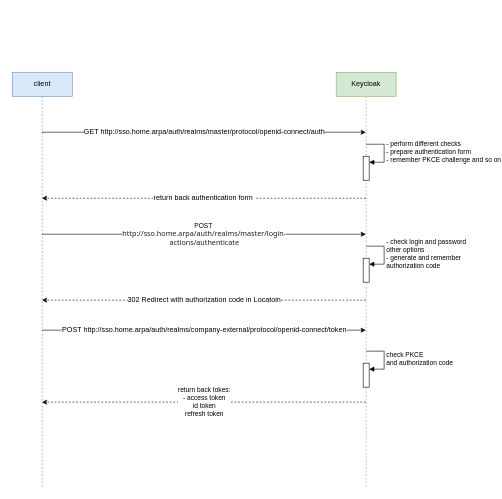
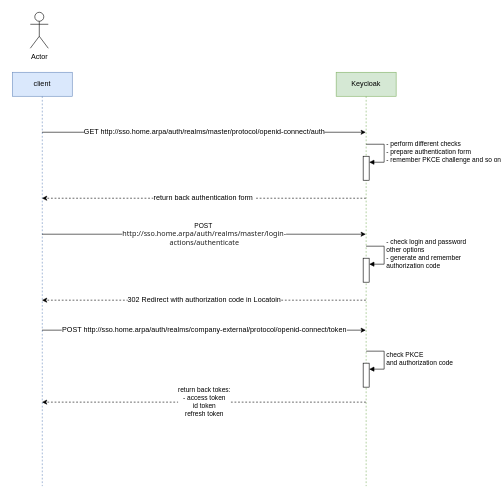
  <mxCell id="0" />
  <mxCell id="1" parent="0" />
  <mxCell id="2" value="client" style="shape=umlLifeline;perimeter=lifelinePerimeter;whiteSpace=wrap;html=1;container=1;dropTarget=0;collapsible=0;recursiveResize=0;outlineConnect=0;portConstraint=eastwest;newEdgeStyle={&quot;curved&quot;:0,&quot;rounded&quot;:0};fillColor=#dae8fc;strokeColor=#6c8ebf;" parent="1" vertex="1"><mxGeometry x="20" y="120" width="100" height="690" as="geometry" /></mxCell>
  <mxCell id="3" value="Keycloak" style="shape=umlLifeline;perimeter=lifelinePerimeter;whiteSpace=wrap;html=1;container=1;dropTarget=0;collapsible=0;recursiveResize=0;outlineConnect=0;portConstraint=eastwest;newEdgeStyle={&quot;curved&quot;:0,&quot;rounded&quot;:0};fillColor=#d5e8d4;strokeColor=#82b366;" parent="1" vertex="1"><mxGeometry x="560" y="120" width="100" height="690" as="geometry" /></mxCell>
  <mxCell id="4" value="" style="html=1;points=[[0,0,0,0,5],[0,1,0,0,-5],[1,0,0,0,5],[1,1,0,0,-5]];perimeter=orthogonalPerimeter;outlineConnect=0;targetShapes=umlLifeline;portConstraint=eastwest;newEdgeStyle={&quot;curved&quot;:0,&quot;rounded&quot;:0};" parent="3" vertex="1"><mxGeometry x="45" y="140" width="10" height="40" as="geometry" /></mxCell>
  <mxCell id="5" value="&lt;font&gt;- perform different checks&lt;/font&gt;&lt;div&gt;&lt;font&gt;- prepare authentication form&lt;/font&gt;&lt;/div&gt;&lt;div&gt;- remember PKCE challenge and so on&lt;/div&gt;" style="html=1;align=left;spacingLeft=2;endArrow=block;rounded=0;edgeStyle=orthogonalEdgeStyle;curved=0;rounded=0;" parent="3" target="4" edge="1"><mxGeometry x="0.012" relative="1" as="geometry"><mxPoint x="50" y="120" as="sourcePoint" /><Array as="points"><mxPoint x="80" y="150" /></Array><mxPoint as="offset" /></mxGeometry></mxCell>
  <mxCell id="6" value="" style="html=1;points=[[0,0,0,0,5],[0,1,0,0,-5],[1,0,0,0,5],[1,1,0,0,-5]];perimeter=orthogonalPerimeter;outlineConnect=0;targetShapes=umlLifeline;portConstraint=eastwest;newEdgeStyle={&quot;curved&quot;:0,&quot;rounded&quot;:0};" parent="3" vertex="1"><mxGeometry x="45" y="310" width="10" height="40" as="geometry" /></mxCell>
  <mxCell id="7" value="- check login and password&lt;div&gt;other options&lt;/div&gt;&lt;div&gt;- generate and remember&lt;/div&gt;&lt;div&gt;authorization code&lt;/div&gt;" style="html=1;align=left;spacingLeft=2;endArrow=block;rounded=0;edgeStyle=orthogonalEdgeStyle;curved=0;rounded=0;" parent="3" target="6" edge="1"><mxGeometry relative="1" as="geometry"><mxPoint x="50" y="290" as="sourcePoint" /><Array as="points"><mxPoint x="80" y="320" /></Array></mxGeometry></mxCell>
  <mxCell id="8" value="" style="html=1;points=[[0,0,0,0,5],[0,1,0,0,-5],[1,0,0,0,5],[1,1,0,0,-5]];perimeter=orthogonalPerimeter;outlineConnect=0;targetShapes=umlLifeline;portConstraint=eastwest;newEdgeStyle={&quot;curved&quot;:0,&quot;rounded&quot;:0};" vertex="1" parent="3"><mxGeometry x="45" y="485" width="10" height="40" as="geometry" /></mxCell>
  <mxCell id="9" value="check PKCE&amp;nbsp;&lt;div&gt;and authorization code&lt;/div&gt;" style="html=1;align=left;spacingLeft=2;endArrow=block;rounded=0;edgeStyle=orthogonalEdgeStyle;curved=0;rounded=0;" edge="1" target="8" parent="3"><mxGeometry relative="1" as="geometry"><mxPoint x="50" y="465" as="sourcePoint" /><Array as="points"><mxPoint x="80" y="495" /></Array></mxGeometry></mxCell>
+ <mxCell id="10" value="Actor" style="shape=umlActor;verticalLabelPosition=bottom;verticalAlign=top;html=1;" parent="1" vertex="1"><mxGeometry x="50" y="20" width="30" height="60" as="geometry" /></mxCell>
  <mxCell id="11" value="&lt;font style=&quot;font-size: 12px;&quot;&gt;GET&amp;nbsp;http://sso.home.arpa/auth/realms/master/protocol/openid-connect/auth&lt;/font&gt;" style="endArrow=classic;html=1;rounded=0;" parent="1" target="3" edge="1"><mxGeometry width="50" height="50" relative="1" as="geometry"><mxPoint x="69.5" y="220" as="sourcePoint" /><mxPoint x="479.5" y="220" as="targetPoint" /></mxGeometry></mxCell>
  <mxCell id="12" value="&lt;font style=&quot;font-size: 12px;&quot;&gt;return back authentication form&amp;nbsp;&lt;/font&gt;" style="endArrow=classic;html=1;rounded=0;dashed=1;" parent="1" source="3" edge="1"><mxGeometry width="50" height="50" relative="1" as="geometry"><mxPoint x="559.5" y="330" as="sourcePoint" /><mxPoint x="69.5" y="330" as="targetPoint" /><mxPoint as="offset" /></mxGeometry></mxCell>
  <mxCell id="13" value="POST&amp;nbsp;&lt;br class=&quot;Apple-interchange-newline&quot;&gt;&lt;span style=&quot;color: rgb(31, 31, 31); font-family: system-ui, sans-serif; font-size: 12px; text-align: start; text-wrap: wrap;&quot;&gt;http://sso.home.arpa/auth/realms/master/login-actions/authenticate&lt;/span&gt;" style="endArrow=classic;html=1;rounded=0;" parent="1" edge="1"><mxGeometry width="50" height="50" relative="1" as="geometry"><mxPoint x="69.5" y="390" as="sourcePoint" /><mxPoint x="609.5" y="390" as="targetPoint" /></mxGeometry></mxCell>
  <mxCell id="14" value="&lt;font style=&quot;font-size: 12px;&quot;&gt;302 Redirect with authorization code in Locatoin&lt;/font&gt;" style="endArrow=classic;html=1;rounded=0;dashed=1;" parent="1" edge="1"><mxGeometry width="50" height="50" relative="1" as="geometry"><mxPoint x="609.5" y="500" as="sourcePoint" /><mxPoint x="69.5" y="500" as="targetPoint" /></mxGeometry></mxCell>
  <mxCell id="15" value="&lt;font style=&quot;font-size: 12px;&quot;&gt;POST&amp;nbsp;&lt;span style=&quot;background-color: light-dark(#ffffff, var(--ge-dark-color, #121212)); color: light-dark(rgb(0, 0, 0), rgb(255, 255, 255));&quot;&gt;http://sso.home.arpa/auth/realms/company-external/protocol/openid-connect/token&lt;/span&gt;&lt;/font&gt;" style="endArrow=classic;html=1;rounded=0;" parent="1" edge="1"><mxGeometry width="50" height="50" relative="1" as="geometry"><mxPoint x="69.5" y="550" as="sourcePoint" /><mxPoint x="609.5" y="550" as="targetPoint" /></mxGeometry></mxCell>
  <mxCell id="16" value="return back tokes:&lt;div&gt;- access token&lt;/div&gt;&lt;div&gt;id token&lt;/div&gt;&lt;div&gt;refresh token&lt;/div&gt;" style="endArrow=classic;html=1;rounded=0;dashed=1;" parent="1" edge="1"><mxGeometry width="50" height="50" relative="1" as="geometry"><mxPoint x="609.5" y="670" as="sourcePoint" /><mxPoint x="69.5" y="670" as="targetPoint" /></mxGeometry></mxCell>
